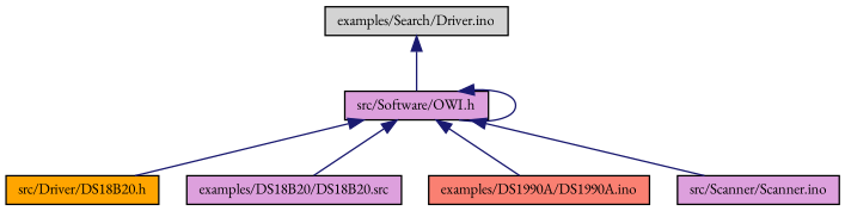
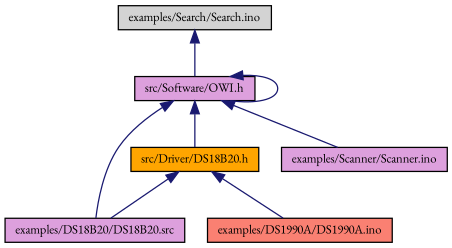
  digraph {
    fontname="EB Garamond"
    node [color=black fillcolor=plum fontname="EB Garamond" fontsize=10 shape=record style=filled]
    edge [color=midnightblue dir=back fontname="EB Garamond" fontsize=10 labelfontname=Helvetica labelfontsize=10 style=solid]
    n1 [fontcolor=black height=0.2 label="src/Software/OWI.h" width=0.4]
    n2 [fillcolor=orange height=0.2 label="src/Driver/DS18B20.h" width=0.4]
    n3 [height=0.2 label="examples/DS18B20/DS18B20.src" width=0.4]
    n4 [fillcolor=salmon height=0.2 label="examples/DS1990A/DS1990A.ino" width=0.4]
-   n5 [height=0.2 label="src/Scanner/Scanner.ino" width=0.4]
-   n6 [fillcolor=lightgrey height=0.2 label="examples/Search/Driver.ino" width=0.4]
+   n5 [height=0.2 label="examples/Scanner/Scanner.ino" width=0.4]
+   n6 [fillcolor=lightgrey height=0.2 label="examples/Search/Search.ino" width=0.4]
    n1 -> n1
    n1 -> n2
    n1 -> n3
-   n1 -> n4
+   n2 -> n4
    n1 -> n5
+   n2 -> n3
    n6 -> n1
  }
